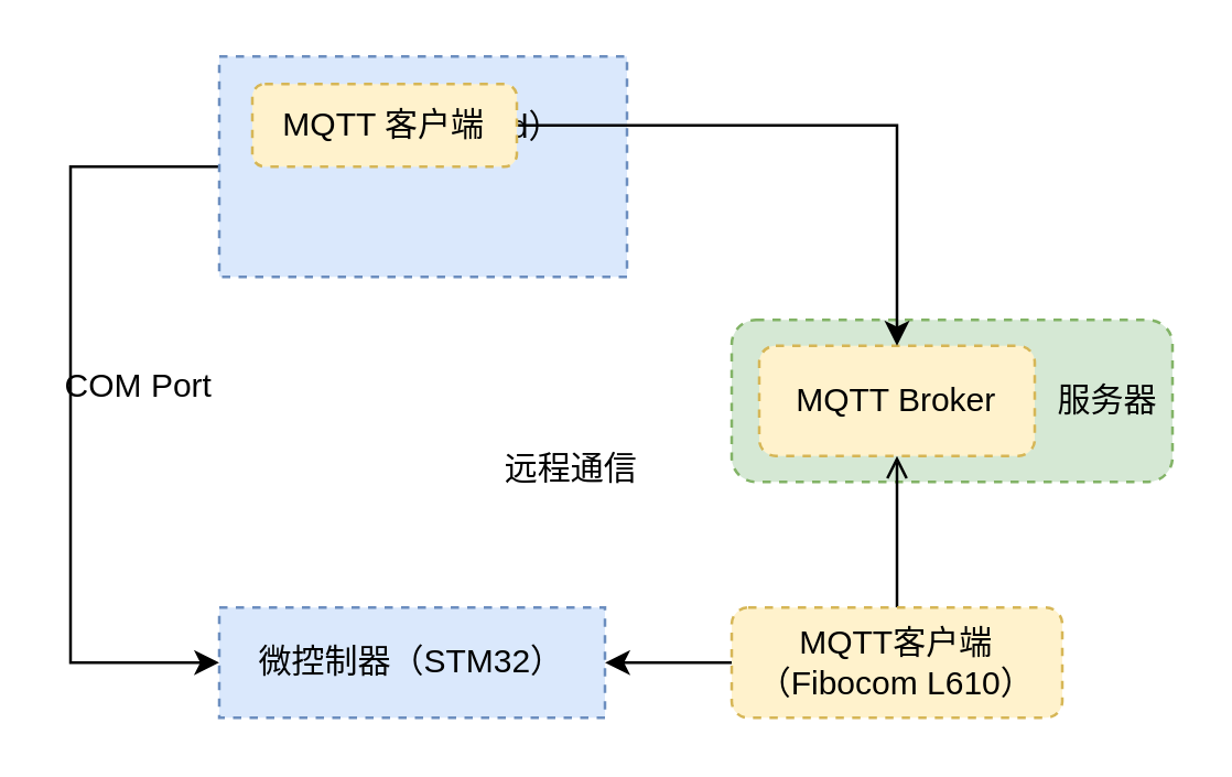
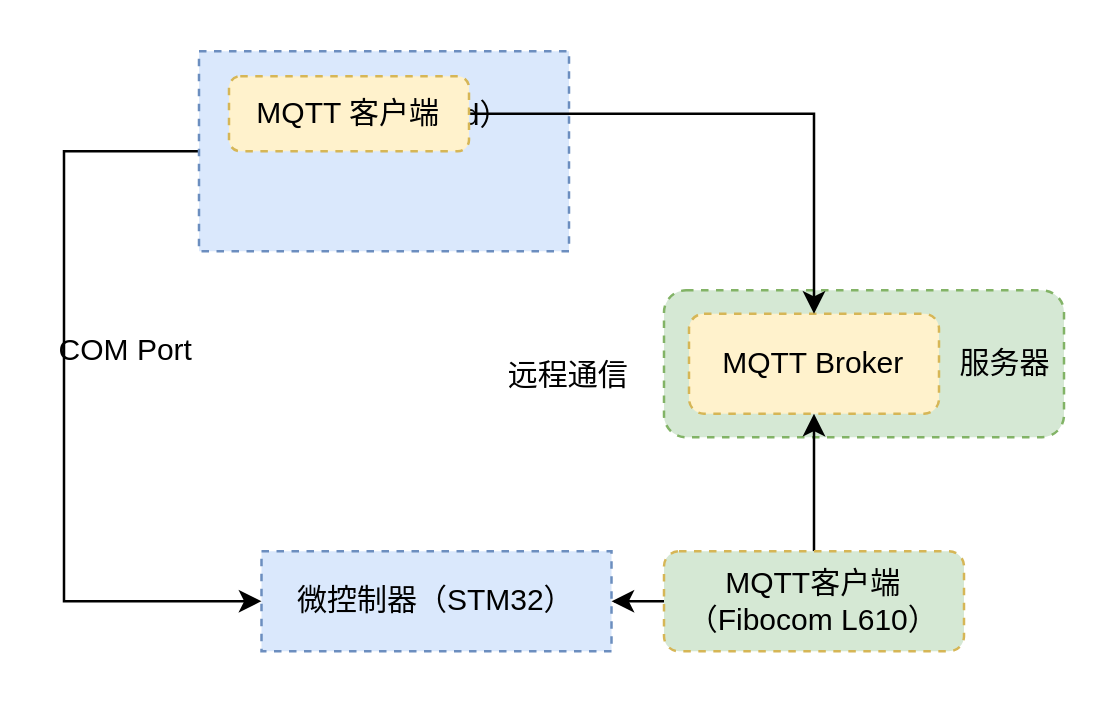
  <mxCell id="0" />
  <mxCell id="1" parent="0" />
  <mxCell id="2" value="&lt;br&gt;服务器&amp;nbsp;&lt;br&gt;&amp;nbsp;&amp;nbsp;" style="rounded=1;whiteSpace=wrap;html=1;align=right;fillColor=#d5e8d4;strokeColor=#82b366;dashed=1;" vertex="1" parent="1"><mxGeometry x="265" y="115.63" width="160" height="58.75" as="geometry" /></mxCell>
- <mxCell id="3" value="微控制器（STM32）" style="rounded=0;whiteSpace=wrap;html=1;fillColor=#dae8fc;strokeColor=#6c8ebf;dashed=1;" vertex="1" parent="1"><mxGeometry x="79" y="220" width="140" height="40" as="geometry" /></mxCell>
+ <mxCell id="3" value="微控制器（STM32）" style="rounded=0;whiteSpace=wrap;html=1;fillColor=#dae8fc;strokeColor=#6c8ebf;dashed=1;" vertex="1" parent="1"><mxGeometry x="104" y="220" width="140" height="40" as="geometry" /></mxCell>
  <mxCell id="4" style="edgeStyle=orthogonalEdgeStyle;rounded=0;orthogonalLoop=1;jettySize=auto;html=1;entryX=0;entryY=0.5;entryDx=0;entryDy=0;" edge="1" parent="1" source="5" target="3"><mxGeometry relative="1" as="geometry"><Array as="points"><mxPoint x="25" y="60" /><mxPoint x="25" y="240" /></Array></mxGeometry></mxCell>
  <mxCell id="5" value="上位机（Android）&lt;br&gt;&amp;nbsp;&amp;nbsp;&lt;br&gt;&amp;nbsp;&amp;nbsp;" style="rounded=0;whiteSpace=wrap;html=1;fillColor=#dae8fc;strokeColor=#6c8ebf;dashed=1;" vertex="1" parent="1"><mxGeometry x="79" y="20" width="148" height="80" as="geometry" /></mxCell>
- <mxCell id="6" value="远程通信" style="text;html=1;strokeColor=none;fillColor=none;align=center;verticalAlign=middle;whiteSpace=wrap;rounded=0;" vertex="1" parent="1"><mxGeometry x="177" y="155" width="60" height="30" as="geometry" /></mxCell>
+ <mxCell id="6" value="远程通信" style="text;html=1;strokeColor=none;fillColor=none;align=center;verticalAlign=middle;whiteSpace=wrap;rounded=0;" vertex="1" parent="1"><mxGeometry x="197" y="135" width="60" height="30" as="geometry" /></mxCell>
  <mxCell id="7" value="MQTT Broker" style="rounded=1;whiteSpace=wrap;html=1;fillColor=#fff2cc;strokeColor=#d6b656;dashed=1;" vertex="1" parent="1"><mxGeometry x="275" y="125" width="100" height="40" as="geometry" /></mxCell>
  <mxCell id="8" style="edgeStyle=orthogonalEdgeStyle;rounded=0;orthogonalLoop=1;jettySize=auto;html=1;exitX=1;exitY=0.5;exitDx=0;exitDy=0;entryX=0.5;entryY=0;entryDx=0;entryDy=0;" edge="1" parent="1" source="9" target="7"><mxGeometry relative="1" as="geometry" /></mxCell>
  <mxCell id="9" value="MQTT 客户端" style="rounded=1;whiteSpace=wrap;html=1;dashed=1;fillColor=#fff2cc;strokeColor=#d6b656;" vertex="1" parent="1"><mxGeometry x="91" y="30" width="96" height="30" as="geometry" /></mxCell>
- <mxCell id="10" style="edgeStyle=orthogonalEdgeStyle;rounded=0;orthogonalLoop=1;jettySize=auto;html=1;entryX=0.5;entryY=1;entryDx=0;entryDy=0;endArrow=open;" edge="1" parent="1" source="12" target="7"><mxGeometry relative="1" as="geometry" /></mxCell>
+ <mxCell id="10" style="edgeStyle=orthogonalEdgeStyle;rounded=0;orthogonalLoop=1;jettySize=auto;html=1;entryX=0.5;entryY=1;entryDx=0;entryDy=0;" edge="1" parent="1" source="12" target="7"><mxGeometry relative="1" as="geometry" /></mxCell>
  <mxCell id="11" style="edgeStyle=orthogonalEdgeStyle;rounded=0;orthogonalLoop=1;jettySize=auto;html=1;" edge="1" parent="1" source="12" target="3"><mxGeometry relative="1" as="geometry" /></mxCell>
- <mxCell id="12" value="MQTT客户端&lt;br&gt;（Fibocom L610）" style="rounded=1;whiteSpace=wrap;html=1;dashed=1;fillColor=#fff2cc;strokeColor=#d6b656;" vertex="1" parent="1"><mxGeometry x="265" y="220" width="120" height="40" as="geometry" /></mxCell>
+ <mxCell id="12" value="MQTT客户端&lt;br&gt;（Fibocom L610）" style="rounded=1;whiteSpace=wrap;html=1;dashed=1;fillColor=#d5e8d4;strokeColor=#d6b656;" vertex="1" parent="1"><mxGeometry x="265" y="220" width="120" height="40" as="geometry" /></mxCell>
  <mxCell id="13" value="&lt;p&gt;COM Port&lt;/p&gt;" style="text;html=1;strokeColor=none;fillColor=none;align=center;verticalAlign=middle;whiteSpace=wrap;rounded=0;" vertex="1" parent="1"><mxGeometry x="20" y="125" width="60" height="30" as="geometry" /></mxCell>
